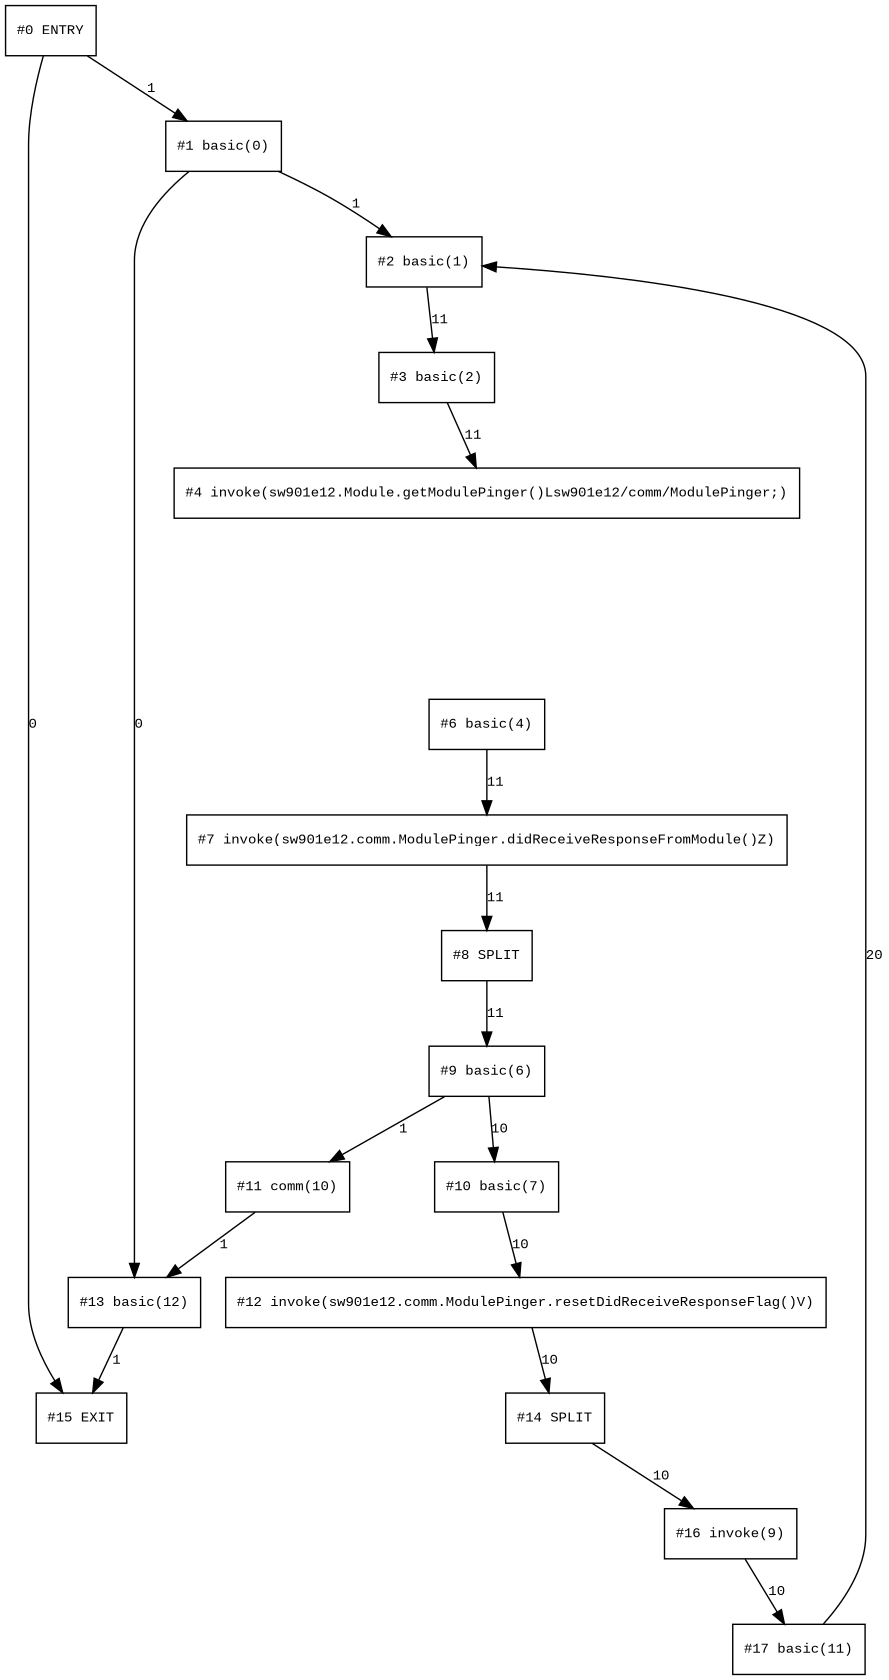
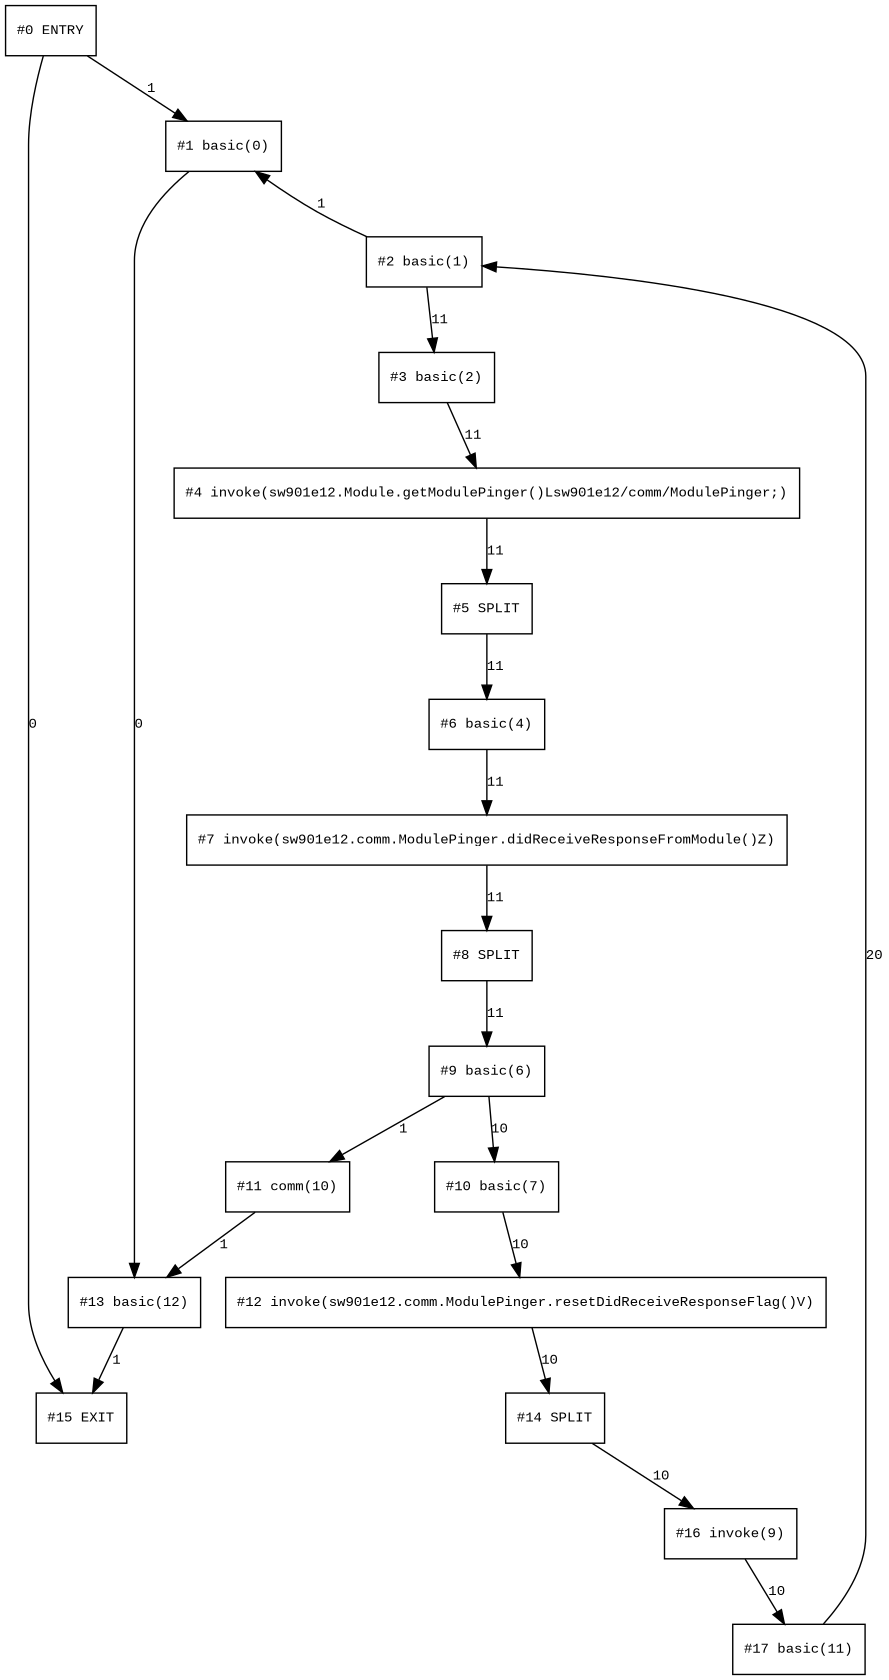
  digraph {
    fontname="Liberation Mono"
    node [fontname="Liberation Mono" fontsize=10 shape=box]
    edge [fontname="Liberation Mono" fontsize=10]
    n1 [label="#0 ENTRY"]
    n2 [label="#15 EXIT"]
    n3 [label="#1 basic(0)"]
    n4 [label="#2 basic(1)"]
    n5 [label="#13 basic(12)"]
    n6 [label="#3 basic(2)"]
    n7 [label="#4 invoke(sw901e12.Module.getModulePinger()Lsw901e12/comm/ModulePinger;)"]
+   n8 [label="#5 SPLIT"]
    n9 [label="#6 basic(4)"]
    n10 [label="#7 invoke(sw901e12.comm.ModulePinger.didReceiveResponseFromModule()Z)"]
    n11 [label="#8 SPLIT"]
    n12 [label="#9 basic(6)"]
    n13 [label="#10 basic(7)"]
    n14 [label="#11 comm(10)"]
    n15 [label="#12 invoke(sw901e12.comm.ModulePinger.resetDidReceiveResponseFlag()V)"]
    n16 [label="#14 SPLIT"]
    n17 [label="#16 invoke(9)"]
    n18 [label="#17 basic(11)"]
    n1 -> n2 [label=0]
    n1 -> n3 [label=1]
-   n3 -> n4 [label=1]
+   n4 -> n3 [label=1]
    n3 -> n5 [label=0]
    n4 -> n6 [label=11]
    n5 -> n2 [label=1]
    n6 -> n7 [label=11]
+   n7 -> n8 [label=11]
+   n8 -> n9 [label=11]
    n9 -> n10 [label=11]
    n10 -> n11 [label=11]
    n11 -> n12 [label=11]
    n12 -> n13 [label=10]
    n12 -> n14 [label=1]
    n13 -> n15 [label=10]
    n14 -> n5 [label=1]
    n15 -> n16 [label=10]
    n16 -> n17 [label=10]
    n17 -> n18 [label=10]
    n18 -> n4 [label=20]
  }
